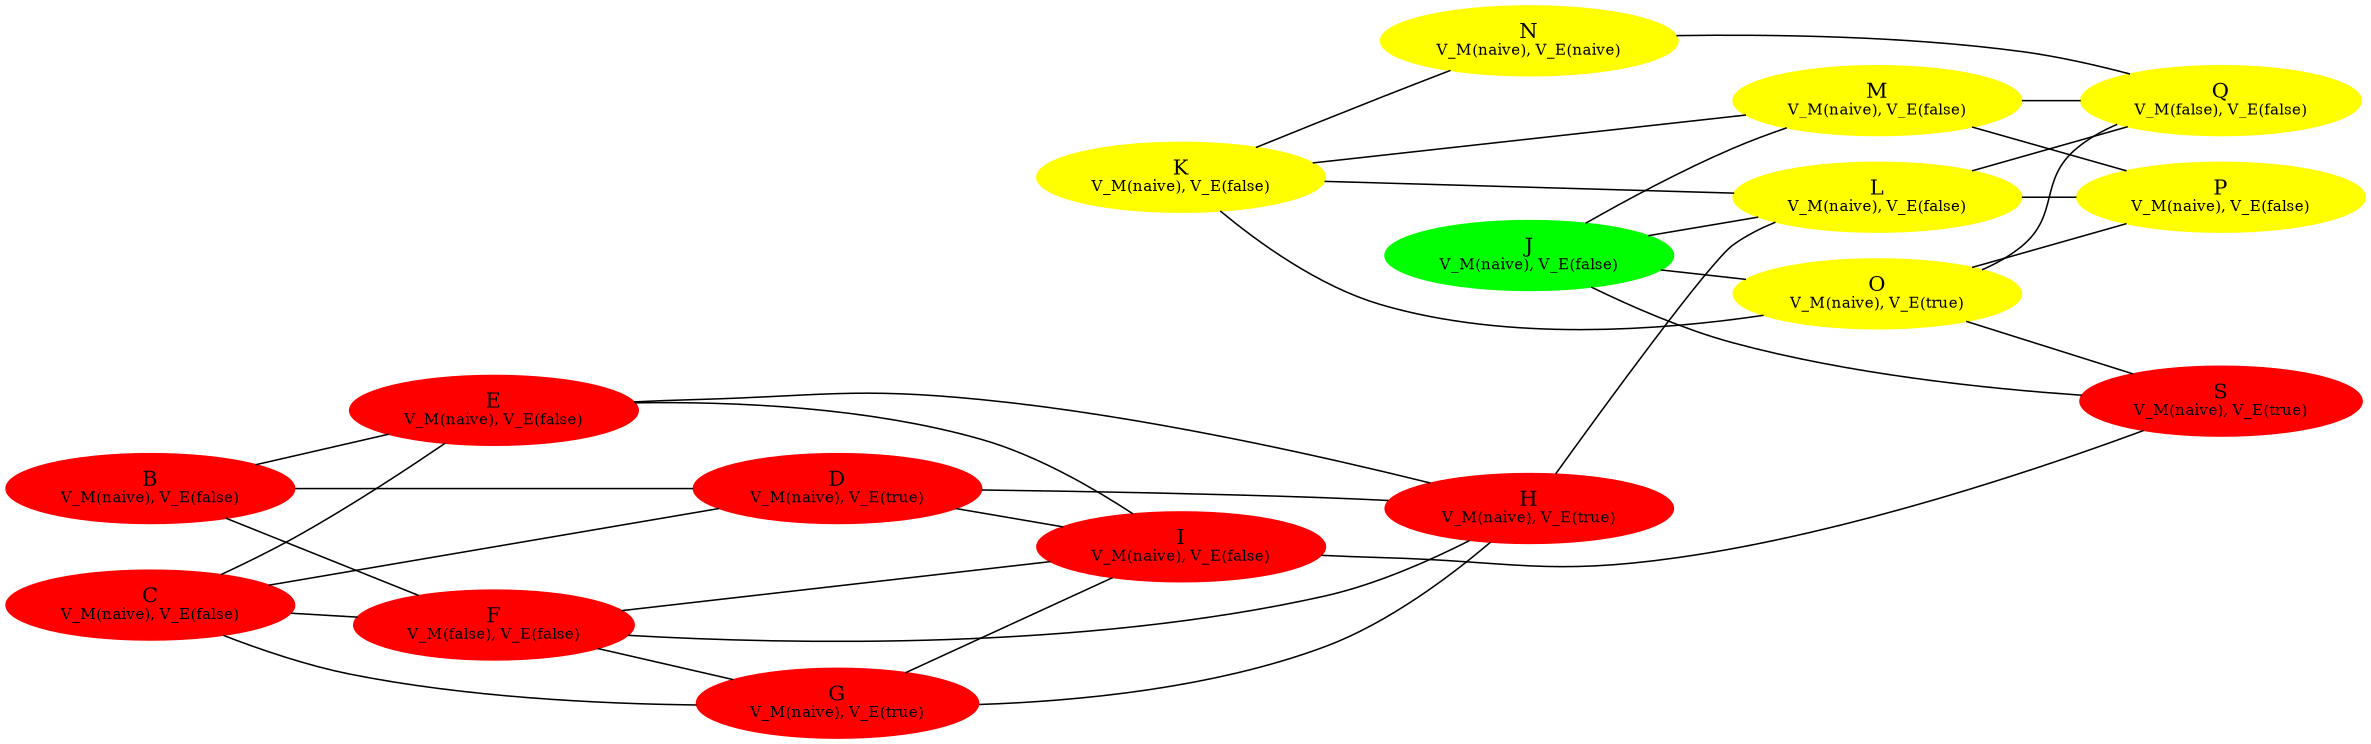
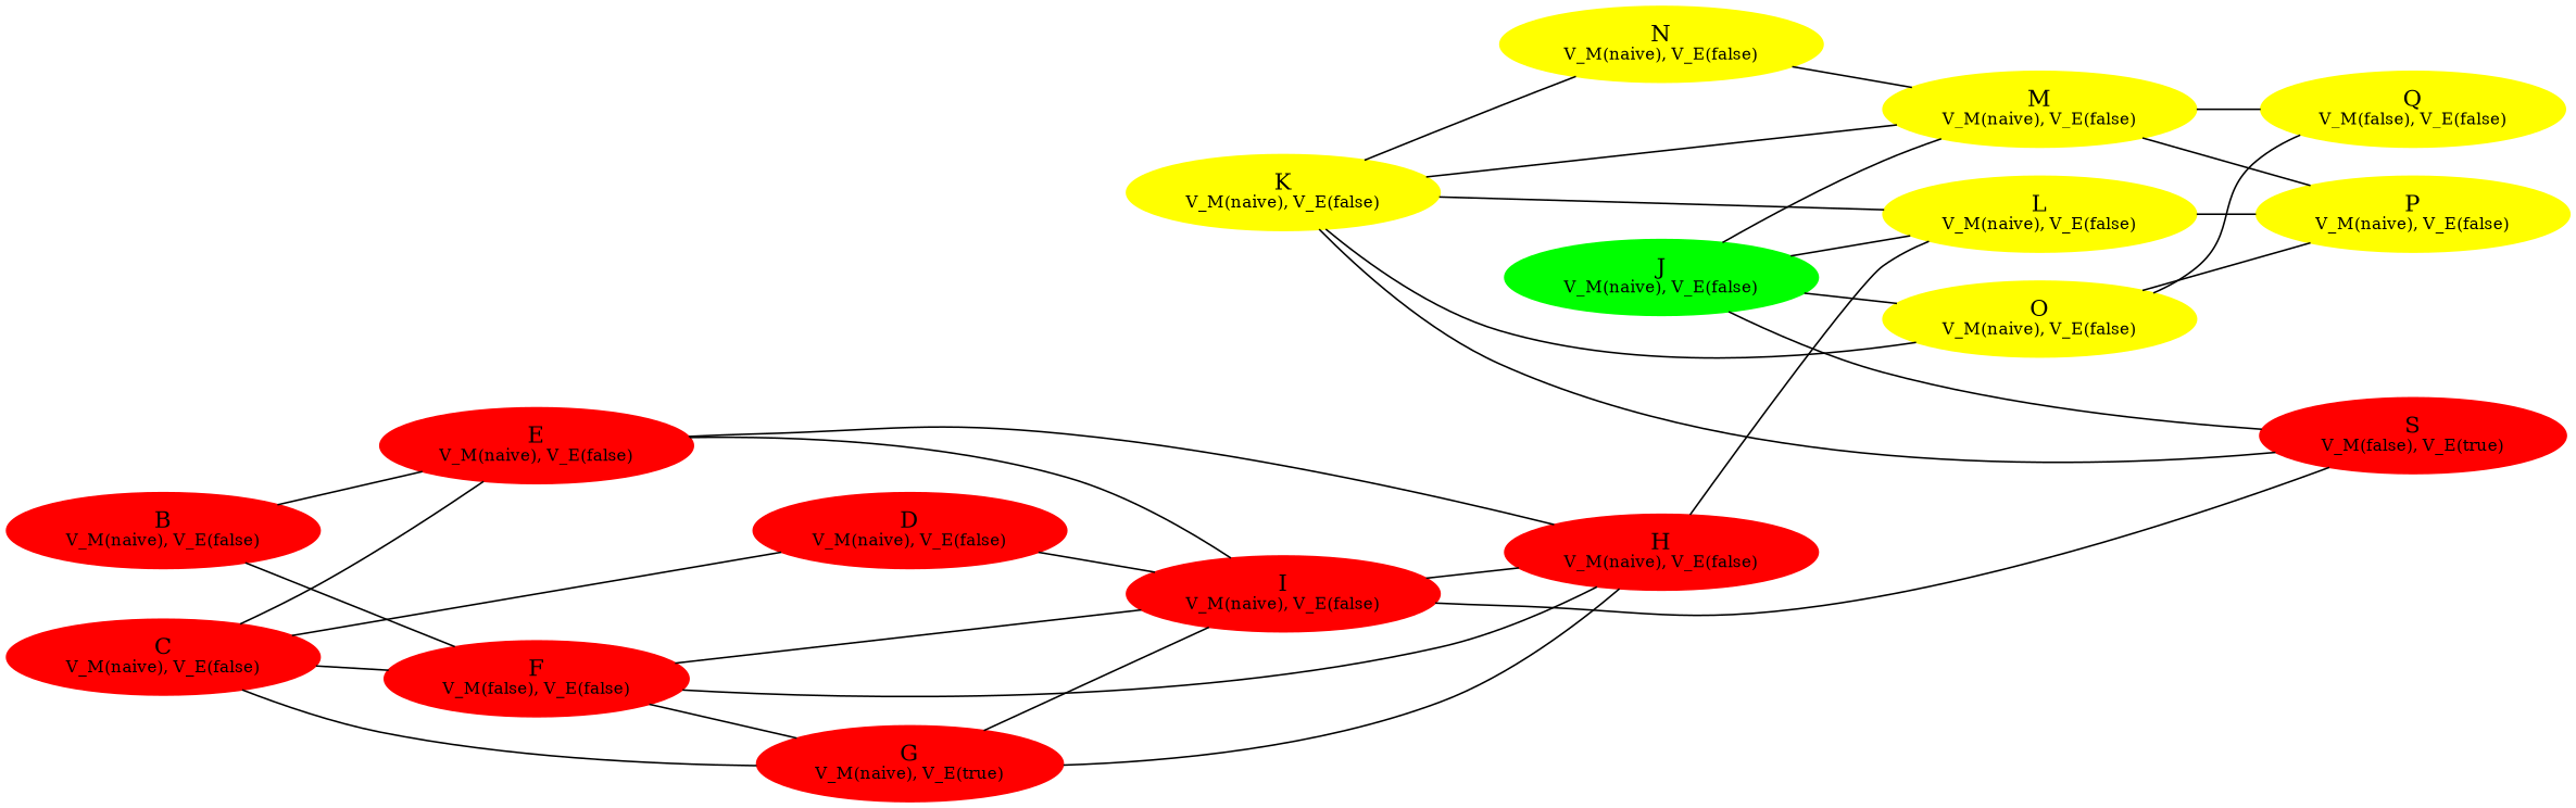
  graph {
    rankdir=LR
    node [color=red style=filled]
    n1 [label=<B<BR /><FONT POINT-SIZE="10">V_M(naive), V_E(false)</FONT>>]
-   n2 [label=<D<BR /><FONT POINT-SIZE="10">V_M(naive), V_E(true)</FONT>>]
+   n2 [label=<D<BR /><FONT POINT-SIZE="10">V_M(naive), V_E(false)</FONT>>]
    n3 [label=<E<BR /><FONT POINT-SIZE="10">V_M(naive), V_E(false)</FONT>>]
    n4 [label=<F<BR /><FONT POINT-SIZE="10">V_M(false), V_E(false)</FONT>>]
    n5 [label=<C<BR /><FONT POINT-SIZE="10">V_M(naive), V_E(false)</FONT>>]
    n6 [label=<G<BR /><FONT POINT-SIZE="10">V_M(naive), V_E(true)</FONT>>]
-   n7 [label=<H<BR /><FONT POINT-SIZE="10">V_M(naive), V_E(true)</FONT>>]
+   n7 [label=<H<BR /><FONT POINT-SIZE="10">V_M(naive), V_E(false)</FONT>>]
    n8 [label=<I<BR /><FONT POINT-SIZE="10">V_M(naive), V_E(false)</FONT>>]
    n9 [color=yellow label=<L<BR /><FONT POINT-SIZE="10">V_M(naive), V_E(false)</FONT>>]
-   n10 [label=<S<BR /><FONT POINT-SIZE="10">V_M(naive), V_E(true)</FONT>>]
+   n10 [label=<S<BR /><FONT POINT-SIZE="10">V_M(false), V_E(true)</FONT>>]
    n11 [color=green label=<J<BR /><FONT POINT-SIZE="10">V_M(naive), V_E(false)</FONT>>]
    n12 [color=yellow label=<M<BR /><FONT POINT-SIZE="10">V_M(naive), V_E(false)</FONT>>]
-   n13 [color=yellow label=<O<BR /><FONT POINT-SIZE="10">V_M(naive), V_E(true)</FONT>>]
+   n13 [color=yellow label=<O<BR /><FONT POINT-SIZE="10">V_M(naive), V_E(false)</FONT>>]
    n14 [color=yellow label=<P<BR /><FONT POINT-SIZE="10">V_M(naive), V_E(false)</FONT>>]
    n15 [color=yellow label=<Q<BR /><FONT POINT-SIZE="10">V_M(false), V_E(false)</FONT>>]
-   n16 [color=yellow label=<N<BR /><FONT POINT-SIZE="10">V_M(naive), V_E(naive)</FONT>>]
+   n16 [color=yellow label=<N<BR /><FONT POINT-SIZE="10">V_M(naive), V_E(false)</FONT>>]
    n17 [color=yellow label=<K<BR /><FONT POINT-SIZE="10">V_M(naive), V_E(false)</FONT>>]
-   n1 -- n2
    n1 -- n3
    n1 -- n4
-   n2 -- n7
+   n8 -- n7
    n2 -- n8
    n3 -- n7
    n3 -- n8
    n4 -- n6
    n4 -- n7
    n4 -- n8
    n5 -- n2
    n5 -- n3
    n5 -- n4
    n5 -- n6
    n6 -- n7
    n6 -- n8
    n7 -- n9
    n8 -- n10
    n9 -- n14
-   n9 -- n15
    n11 -- n9
    n11 -- n10
    n11 -- n12
    n11 -- n13
    n12 -- n14
    n12 -- n15
    n13 -- n14
    n13 -- n15
-   n16 -- n15
+   n16 -- n12
    n17 -- n9
-   n13 -- n10
+   n17 -- n10
    n17 -- n12
    n17 -- n13
    n17 -- n16
  }
